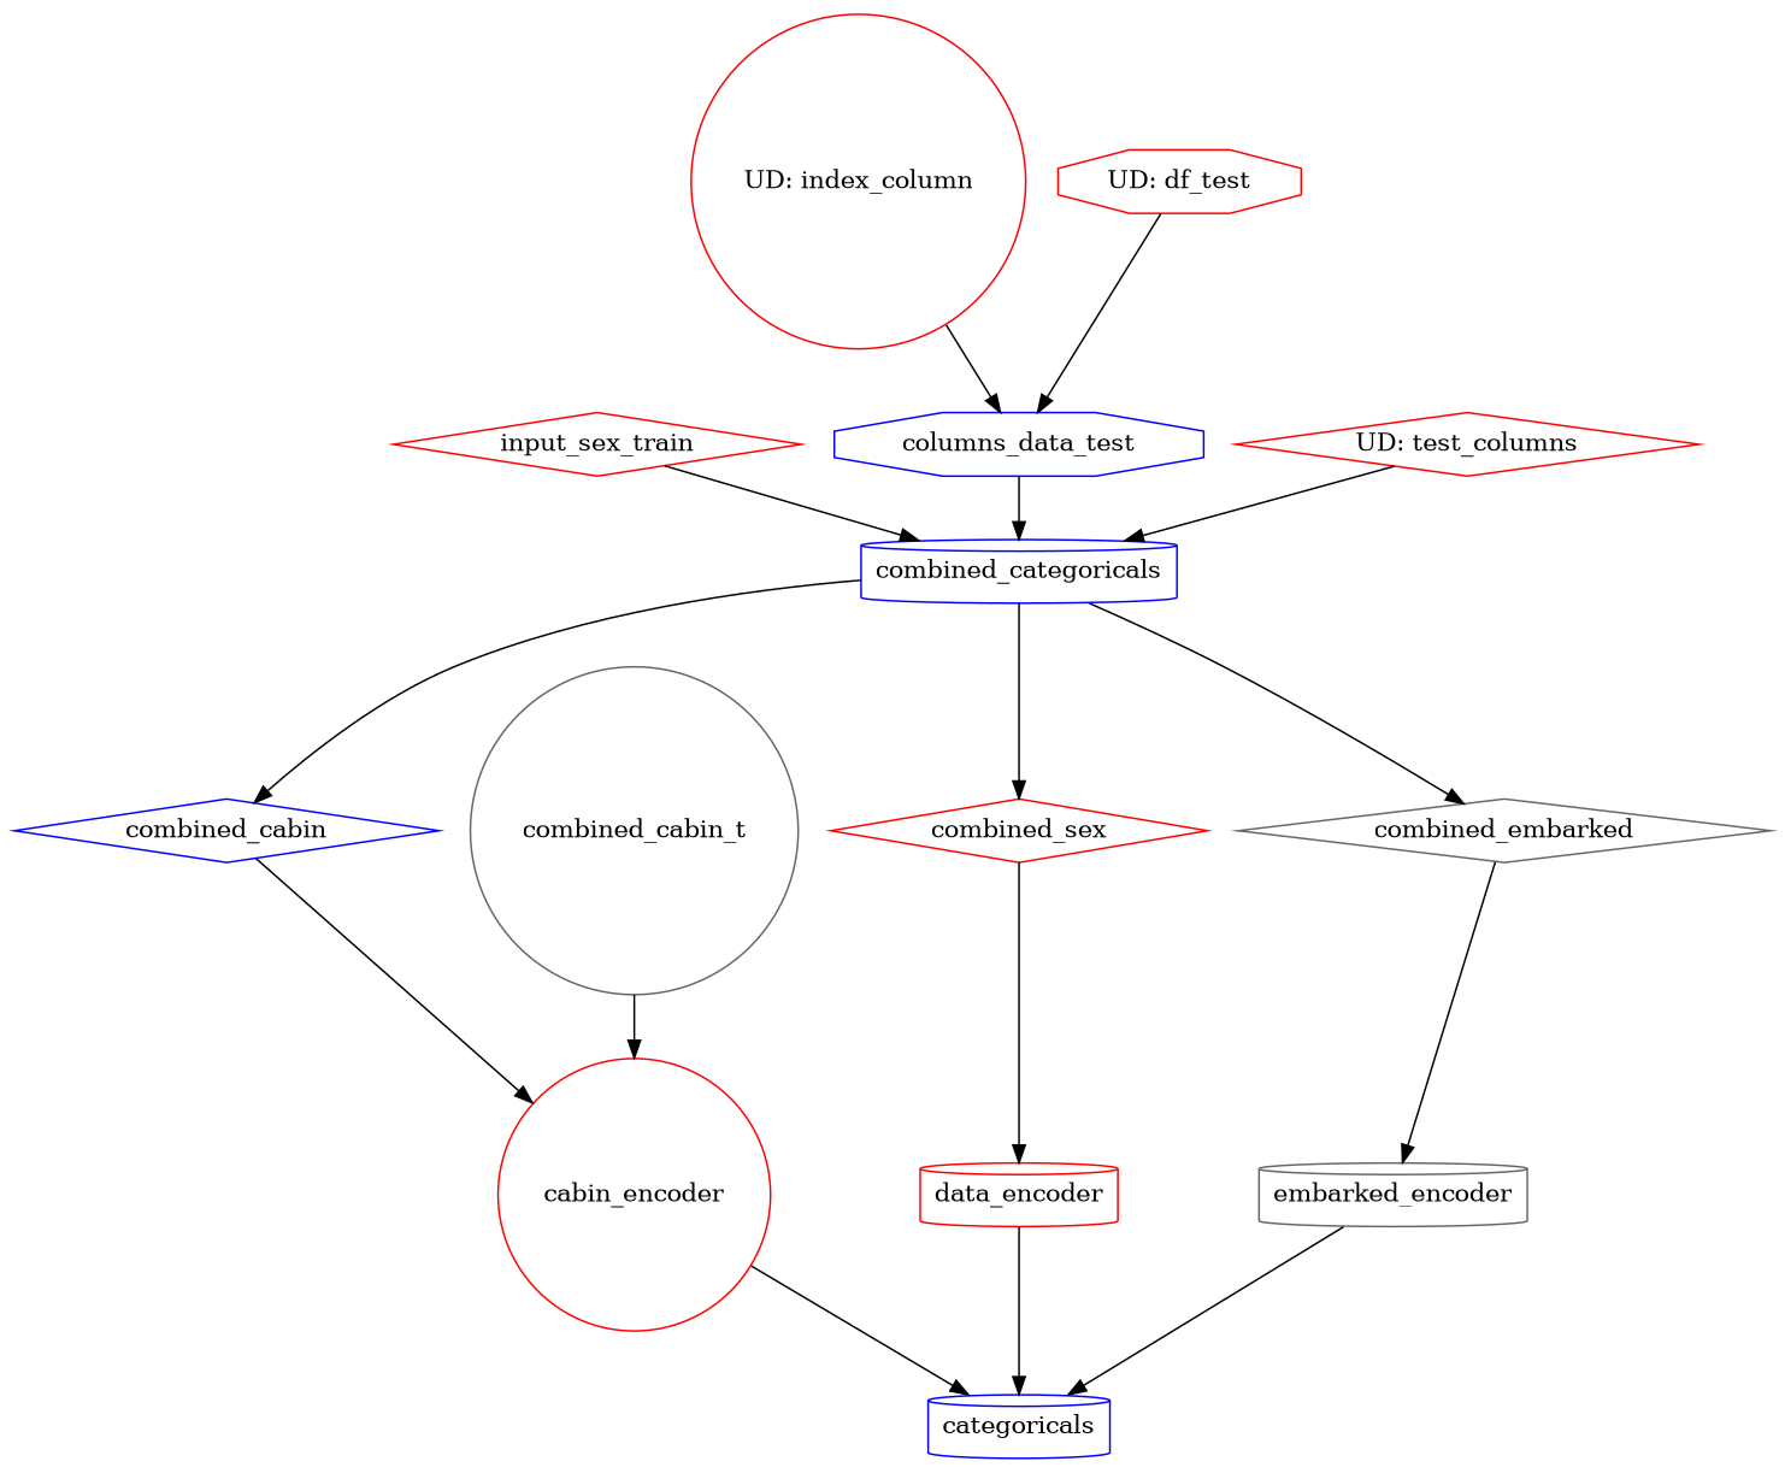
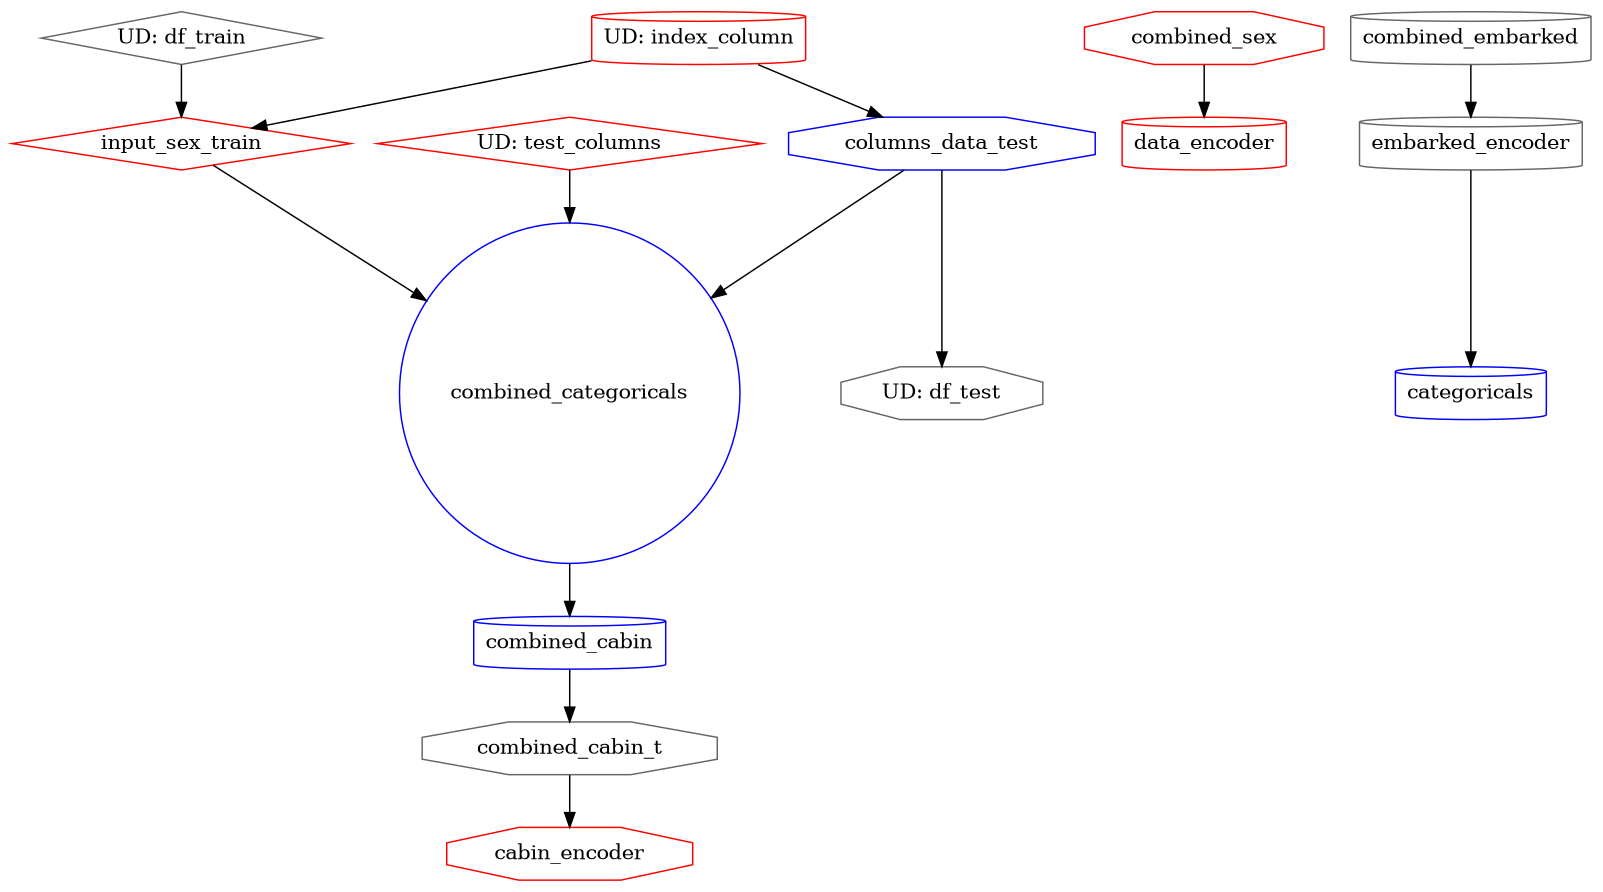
  digraph {
    node [color=red shape=diamond]
    n1 [label=input_sex_train]
-   n2 [color=blue label=combined_categoricals shape=cylinder]
-   n3 [color=blue label=combined_cabin]
-   n4 [label=combined_sex]
-   n5 [color=gray40 label=combined_embarked]
+   n2 [color=blue label=combined_categoricals shape=circle]
+   n3 [color=blue label=combined_cabin shape=cylinder]
+   n4 [label=combined_sex shape=octagon]
+   n5 [color=gray40 label=combined_embarked shape=cylinder]
+   n6 [color=gray40 label="UD: df_train"]
    n7 [color=blue label=columns_data_test shape=octagon]
    n8 [color=blue label=categoricals shape=cylinder]
-   n9 [label="UD: index_column" shape=circle]
+   n9 [label="UD: index_column" shape=cylinder]
    n10 [label=data_encoder shape=cylinder]
-   n11 [color=gray40 label=combined_cabin_t shape=circle]
-   n12 [label=cabin_encoder shape=circle]
+   n11 [color=gray40 label=combined_cabin_t shape=octagon]
+   n12 [label=cabin_encoder shape=octagon]
    n13 [label="UD: test_columns"]
    n14 [color=gray40 label=embarked_encoder shape=cylinder]
-   n15 [label="UD: df_test" shape=octagon]
+   n15 [color=gray40 label="UD: df_test" shape=octagon]
    n1 -> n2
    n2 -> n3
-   n2 -> n4
-   n2 -> n5
-   n3 -> n12
+   n3 -> n11
    n4 -> n10
    n5 -> n14
+   n6 -> n1
    n7 -> n2
+   n9 -> n1
    n9 -> n7
-   n10 -> n8
    n11 -> n12
-   n12 -> n8
    n13 -> n2
    n14 -> n8
-   n15 -> n7
+   n7 -> n15
  }
